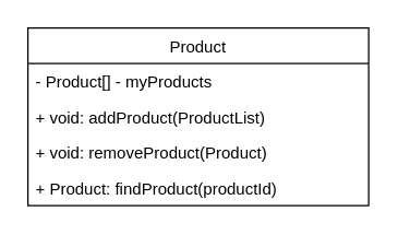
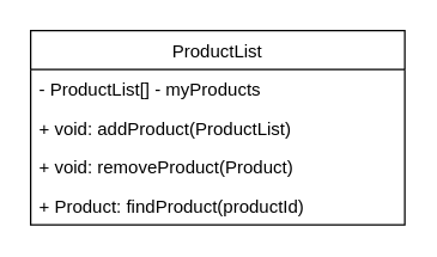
  <mxCell id="0" />
  <mxCell id="1" parent="0" />
- <mxCell id="2" value="Product" style="swimlane;fontStyle=0;childLayout=stackLayout;horizontal=1;startSize=26;fillColor=none;horizontalStack=0;resizeParent=1;resizeParentMax=0;resizeLast=0;collapsible=1;marginBottom=0;" vertex="1" parent="1"><mxGeometry x="20" y="20" width="250" height="130" as="geometry" /></mxCell>
- <mxCell id="3" value="- Product[] - myProducts" style="text;strokeColor=none;fillColor=none;align=left;verticalAlign=top;spacingLeft=4;spacingRight=4;overflow=hidden;rotatable=0;points=[[0,0.5],[1,0.5]];portConstraint=eastwest;" vertex="1" parent="2"><mxGeometry y="26" width="250" height="26" as="geometry" /></mxCell>
+ <mxCell id="2" value="ProductList" style="swimlane;fontStyle=0;childLayout=stackLayout;horizontal=1;startSize=26;fillColor=none;horizontalStack=0;resizeParent=1;resizeParentMax=0;resizeLast=0;collapsible=1;marginBottom=0;" vertex="1" parent="1"><mxGeometry x="20" y="20" width="250" height="130" as="geometry" /></mxCell>
+ <mxCell id="3" value="- ProductList[] - myProducts" style="text;strokeColor=none;fillColor=none;align=left;verticalAlign=top;spacingLeft=4;spacingRight=4;overflow=hidden;rotatable=0;points=[[0,0.5],[1,0.5]];portConstraint=eastwest;" vertex="1" parent="2"><mxGeometry y="26" width="250" height="26" as="geometry" /></mxCell>
  <mxCell id="4" value="+ void: addProduct(ProductList)" style="text;strokeColor=none;fillColor=none;align=left;verticalAlign=top;spacingLeft=4;spacingRight=4;overflow=hidden;rotatable=0;points=[[0,0.5],[1,0.5]];portConstraint=eastwest;" vertex="1" parent="2"><mxGeometry y="52" width="250" height="26" as="geometry" /></mxCell>
  <mxCell id="5" value="+ void: removeProduct(Product)&#10;" style="text;strokeColor=none;fillColor=none;align=left;verticalAlign=top;spacingLeft=4;spacingRight=4;overflow=hidden;rotatable=0;points=[[0,0.5],[1,0.5]];portConstraint=eastwest;" vertex="1" parent="2"><mxGeometry y="78" width="250" height="26" as="geometry" /></mxCell>
  <mxCell id="6" value="+ Product: findProduct(productId)" style="text;strokeColor=none;fillColor=none;align=left;verticalAlign=top;spacingLeft=4;spacingRight=4;overflow=hidden;rotatable=0;points=[[0,0.5],[1,0.5]];portConstraint=eastwest;" vertex="1" parent="2"><mxGeometry y="104" width="250" height="26" as="geometry" /></mxCell>
